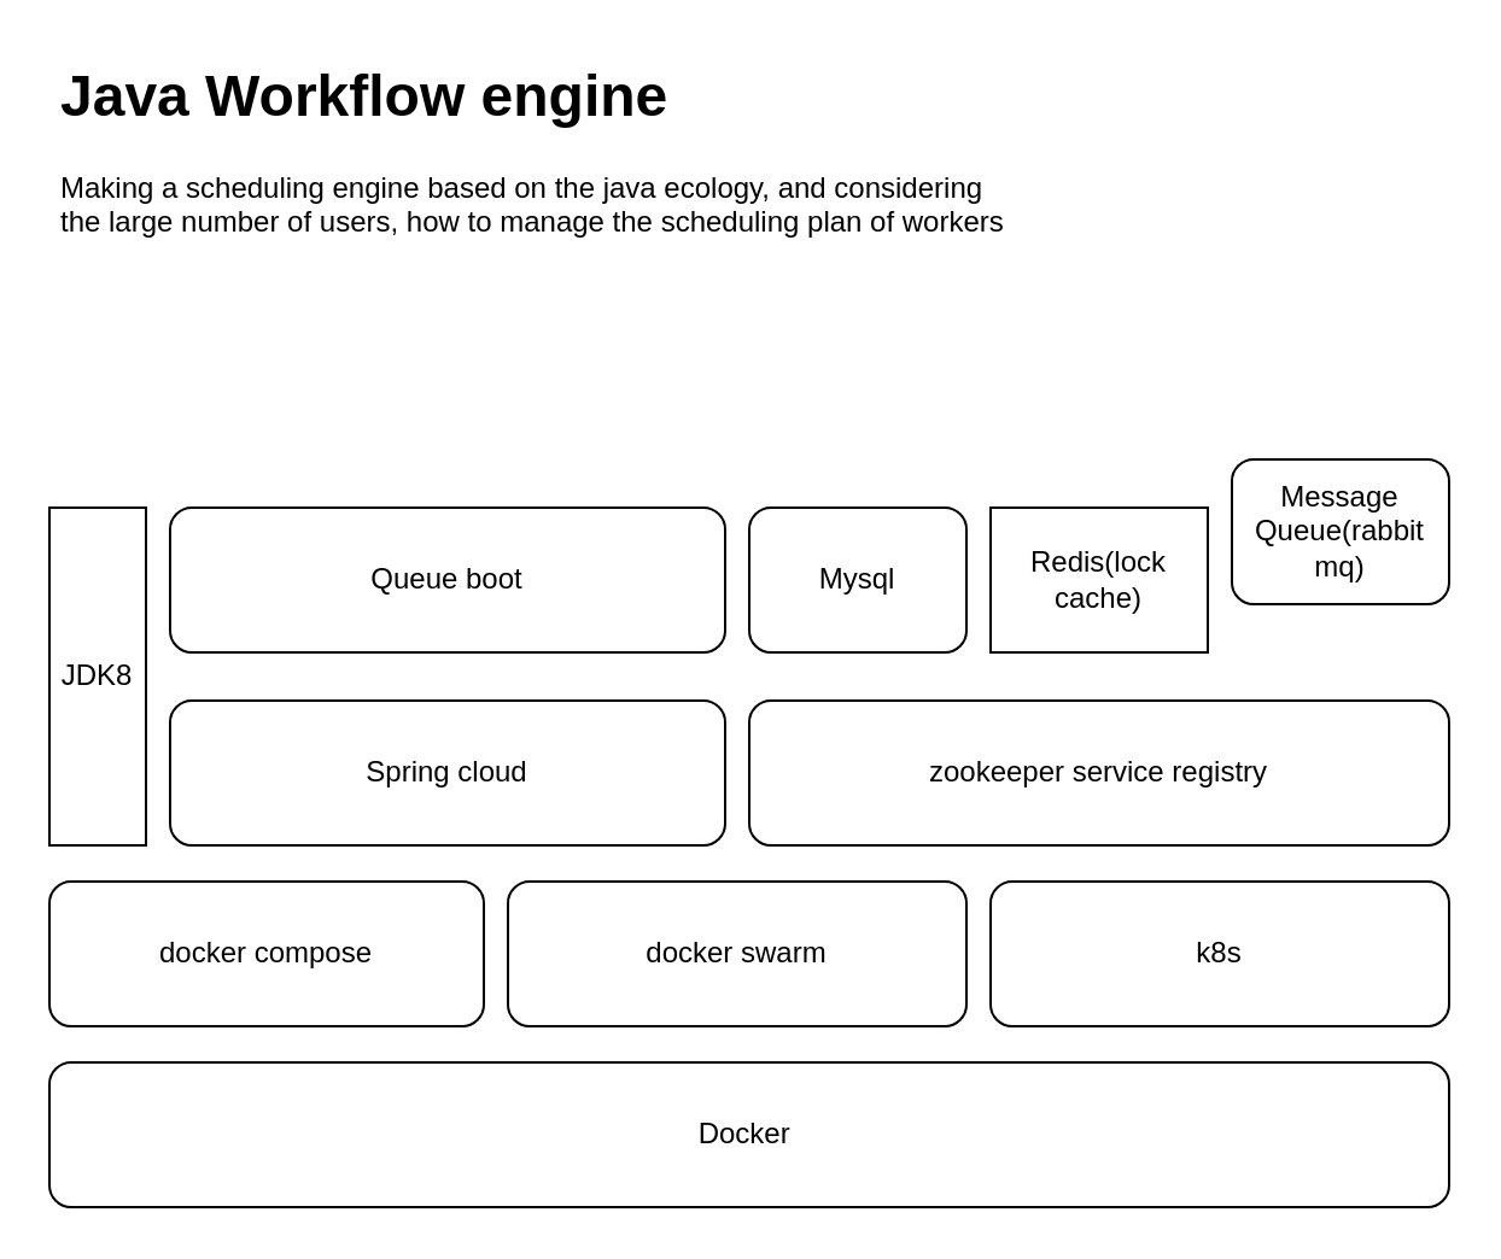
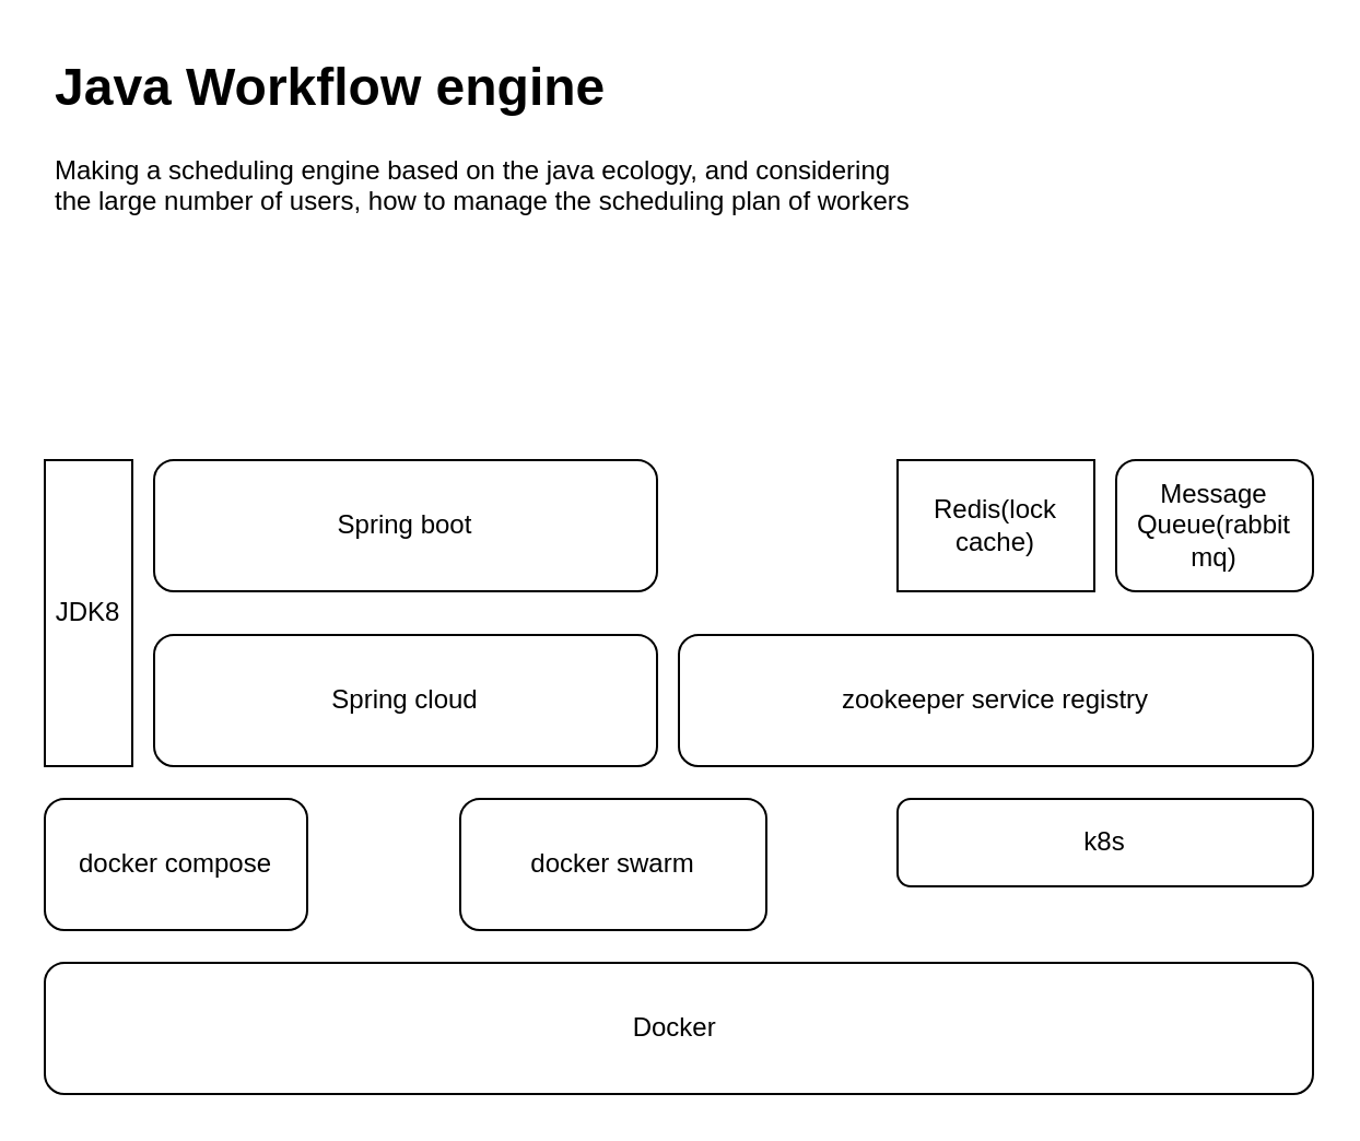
  <mxCell id="0" />
  <mxCell id="1" parent="0" />
  <mxCell id="2" value="Docker&amp;nbsp;" style="rounded=1;whiteSpace=wrap;html=1;glass=0;" vertex="1" parent="1"><mxGeometry x="20" y="440" width="580" height="60" as="geometry" /></mxCell>
  <mxCell id="3" value="&lt;h1&gt;Java Workflow engine&lt;/h1&gt;&lt;p&gt;Making a scheduling engine based on the java ecology, and considering the large number of users, how to manage the scheduling plan of workers&lt;/p&gt;" style="text;html=1;strokeColor=none;fillColor=none;spacing=5;spacingTop=-20;whiteSpace=wrap;overflow=hidden;rounded=0;glass=0;" vertex="1" parent="1"><mxGeometry x="20" y="20" width="400" height="120" as="geometry" /></mxCell>
  <mxCell id="4" value="Spring cloud" style="rounded=1;whiteSpace=wrap;html=1;glass=0;" vertex="1" parent="1"><mxGeometry x="70" y="290" width="230" height="60" as="geometry" /></mxCell>
- <mxCell id="5" value="Queue boot" style="rounded=1;whiteSpace=wrap;html=1;glass=0;" vertex="1" parent="1"><mxGeometry x="70" y="210" width="230" height="60" as="geometry" /></mxCell>
- <mxCell id="6" value="Mysql" style="rounded=1;whiteSpace=wrap;html=1;glass=0;" vertex="1" parent="1"><mxGeometry x="310" y="210" width="90" height="60" as="geometry" /></mxCell>
+ <mxCell id="5" value="Spring boot" style="rounded=1;whiteSpace=wrap;html=1;glass=0;" vertex="1" parent="1"><mxGeometry x="70" y="210" width="230" height="60" as="geometry" /></mxCell>
  <mxCell id="7" value="zookeeper service registry" style="rounded=1;whiteSpace=wrap;html=1;glass=0;" vertex="1" parent="1"><mxGeometry x="310" y="290" width="290" height="60" as="geometry" /></mxCell>
  <mxCell id="8" value="Redis(lock&lt;br&gt;cache)" style="whiteSpace=wrap;html=1;glass=0;rounded=0;" vertex="1" parent="1"><mxGeometry x="410" y="210" width="90" height="60" as="geometry" /></mxCell>
- <mxCell id="9" value="Message Queue(rabbit mq)" style="rounded=1;whiteSpace=wrap;html=1;glass=0;" vertex="1" parent="1"><mxGeometry x="510" y="190" width="90" height="60" as="geometry" /></mxCell>
+ <mxCell id="9" value="Message Queue(rabbit mq)" style="rounded=1;whiteSpace=wrap;html=1;glass=0;" vertex="1" parent="1"><mxGeometry x="510" y="210" width="90" height="60" as="geometry" /></mxCell>
  <mxCell id="10" value="JDK8" style="rounded=0;whiteSpace=wrap;html=1;glass=0;" vertex="1" parent="1"><mxGeometry x="20" y="210" width="40" height="140" as="geometry" /></mxCell>
- <mxCell id="11" value="docker compose" style="rounded=1;whiteSpace=wrap;html=1;glass=0;" vertex="1" parent="1"><mxGeometry x="20" y="365" width="180" height="60" as="geometry" /></mxCell>
- <mxCell id="12" value="docker swarm" style="rounded=1;whiteSpace=wrap;html=1;glass=0;" vertex="1" parent="1"><mxGeometry x="210" y="365" width="190" height="60" as="geometry" /></mxCell>
- <mxCell id="13" value="k8s" style="rounded=1;whiteSpace=wrap;html=1;glass=0;" vertex="1" parent="1"><mxGeometry x="410" y="365" width="190" height="60" as="geometry" /></mxCell>
+ <mxCell id="11" value="docker compose" style="rounded=1;whiteSpace=wrap;html=1;glass=0;" vertex="1" parent="1"><mxGeometry x="20" y="365" width="120" height="60" as="geometry" /></mxCell>
+ <mxCell id="12" value="docker swarm" style="rounded=1;whiteSpace=wrap;html=1;glass=0;" vertex="1" parent="1"><mxGeometry x="210" y="365" width="140" height="60" as="geometry" /></mxCell>
+ <mxCell id="13" value="k8s" style="rounded=1;whiteSpace=wrap;html=1;glass=0;" vertex="1" parent="1"><mxGeometry x="410" y="365" width="190" height="40" as="geometry" /></mxCell>
